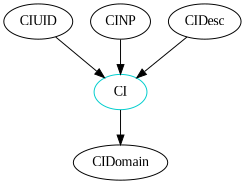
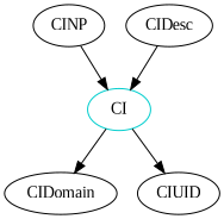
  digraph {
    fontname="Liberation Serif"
    node [fontname="Liberation Serif"]
    edge [fontname="Liberation Serif"]
    n1 [color=cyan3 label=CI shape=oval]
    CIDomain
    CIUID
    CINP
    CIDesc
    n1 -> CIDomain
-   CIUID -> n1
+   n1 -> CIUID
    CINP -> n1
    CIDesc -> n1
  }
